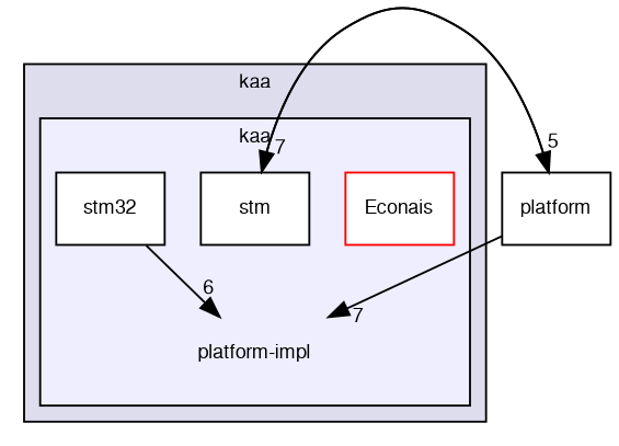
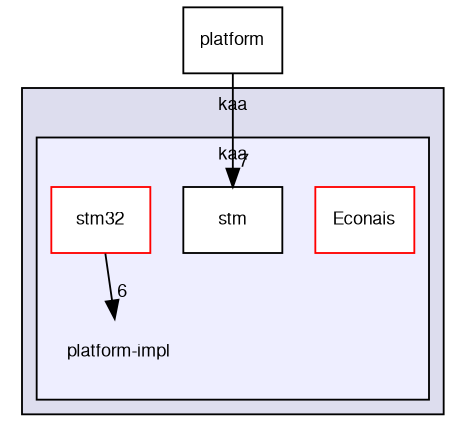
  digraph {
    compound=true
    node [fontname=FreeSans fontsize=10 shape=box fillcolor=white style=filled]
    edge [headlabel=7 labeldistance=1.5 labelfontname=FreeSans labelfontsize=10]
    n1 [label="platform-impl" shape=plaintext fillcolor="" style=""]
    n2 [color=red label=Econais]
    n3 [color=black label=stm]
-   n4 [color=black label=stm32]
+   n4 [color=red label=stm32]
    n5 [label=platform fillcolor="" style=""]
    subgraph cluster_1 {
      bgcolor="#ddddee"
      fontname=FreeSans
      fontsize=10
      label=kaa
      pencolor=black
      subgraph cluster_2 {
        bgcolor="#eeeeff"
        fontname=FreeSans
        fontsize=10
        label=kaa
        pencolor=black
        n1
        n2
        n3
        n4
      }
    }
-   n3 -> n5 [headlabel=5]
    n4 -> n1 [headlabel=6]
-   n5 -> n1
    n5 -> n3
  }
